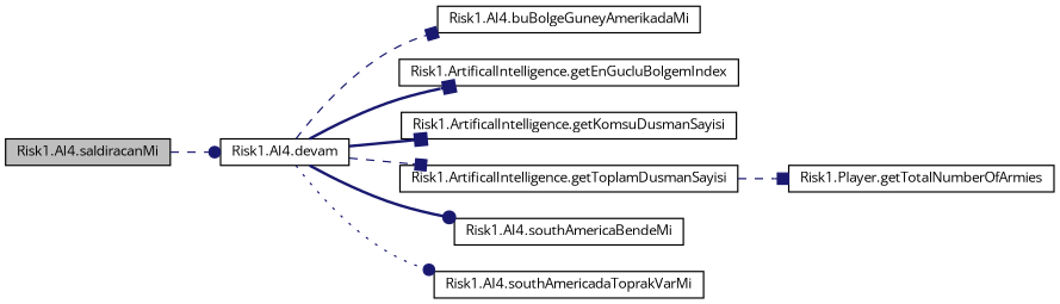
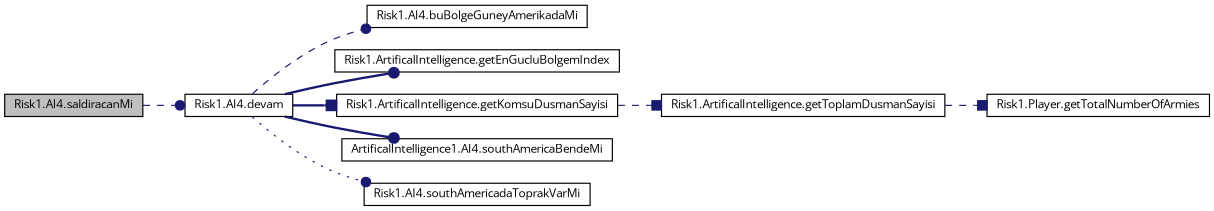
  digraph {
    fontname="Open Sans"
    rankdir=LR
    node [color=black fontname="Open Sans" fontsize=10 shape=record]
    edge [arrowhead=dot color=midnightblue fontname="Open Sans" fontsize=10 labelfontname=FreeSans labelfontsize=10 style=dashed]
    n1 [fillcolor=grey75 fontcolor=black height=0.2 label="Risk1.AI4.saldiracanMi" style=filled width=0.4]
    n2 [height=0.2 label="Risk1.AI4.devam" width=0.4]
    n3 [height=0.2 label="Risk1.AI4.buBolgeGuneyAmerikadaMi" width=0.4]
    n4 [height=0.2 label="Risk1.ArtificalIntelligence.getEnGucluBolgemIndex" width=0.4]
    n5 [height=0.2 label="Risk1.ArtificalIntelligence.getKomsuDusmanSayisi" width=0.4]
    n6 [height=0.2 label="Risk1.ArtificalIntelligence.getToplamDusmanSayisi" width=0.4]
-   n7 [height=0.2 label="Risk1.AI4.southAmericaBendeMi" width=0.4]
+   n7 [height=0.2 label="ArtificalIntelligence1.AI4.southAmericaBendeMi" width=0.4]
    n8 [height=0.2 label="Risk1.AI4.southAmericadaToprakVarMi" width=0.4]
    n9 [height=0.2 label="Risk1.Player.getTotalNumberOfArmies" width=0.4]
    n1 -> n2
-   n2 -> n3 [arrowhead=box]
-   n2 -> n4 [arrowhead=box style=bold]
+   n2 -> n3
+   n2 -> n4 [style=bold]
    n2 -> n5 [arrowhead=box style=bold]
-   n2 -> n6 [arrowhead=box]
+   n5 -> n6 [arrowhead=box]
    n2 -> n7 [style=bold]
    n2 -> n8 [style=dotted]
    n6 -> n9 [arrowhead=box]
  }
